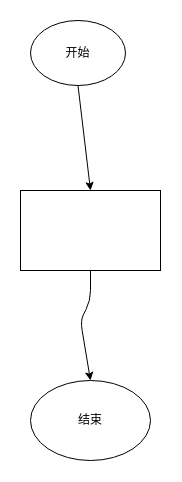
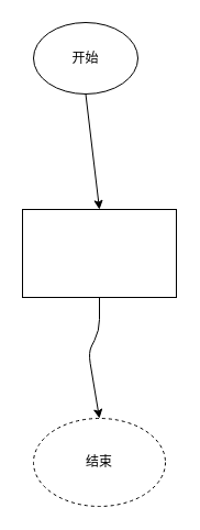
  <mxCell id="0" />
  <mxCell id="1" parent="0" />
  <mxCell id="2" value="开始" style="ellipse;whiteSpace=wrap;html=1;fontFamily=Helvetica;" vertex="1" parent="1"><mxGeometry x="30" y="20" width="95" height="65" as="geometry" /></mxCell>
  <mxCell id="3" value="" style="endArrow=classic;html=1;fontFamily=Helvetica;exitX=0.5;exitY=1;exitDx=0;exitDy=0;" edge="1" parent="1" source="2"><mxGeometry width="50" height="50" relative="1" as="geometry"><mxPoint x="79" y="180" as="sourcePoint" /><mxPoint x="90" y="190" as="targetPoint" /></mxGeometry></mxCell>
  <mxCell id="4" value="" style="rounded=0;whiteSpace=wrap;html=1;fontFamily=Helvetica;" vertex="1" parent="1"><mxGeometry x="20" y="190" width="140" height="80" as="geometry" /></mxCell>
  <mxCell id="5" value="" style="endArrow=classic;html=1;fontFamily=Helvetica;entryX=0.5;entryY=0;entryDx=0;entryDy=0;" edge="1" parent="1" source="4" target="6"><mxGeometry width="50" height="50" relative="1" as="geometry"><mxPoint x="80" y="230" as="sourcePoint" /><mxPoint x="90" y="360" as="targetPoint" /><Array as="points"><mxPoint x="90" y="300" /><mxPoint x="80" y="320" /></Array></mxGeometry></mxCell>
- <mxCell id="6" value="结束&lt;br&gt;" style="ellipse;whiteSpace=wrap;html=1;fontFamily=Helvetica;" vertex="1" parent="1"><mxGeometry x="30" y="380" width="120" height="80" as="geometry" /></mxCell>
+ <mxCell id="6" value="结束&lt;br&gt;" style="ellipse;whiteSpace=wrap;html=1;fontFamily=Helvetica;dashed=1;" vertex="1" parent="1"><mxGeometry x="30" y="380" width="120" height="80" as="geometry" /></mxCell>
